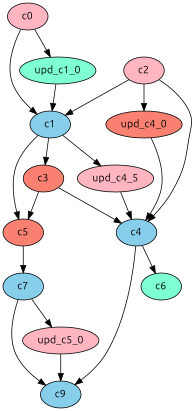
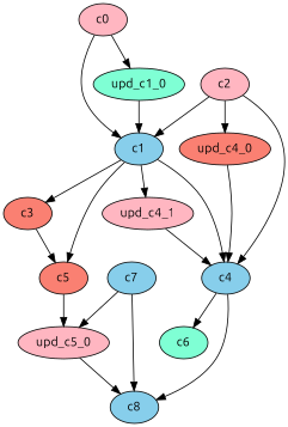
  strict digraph {
    fontname=Ubuntu
    node [fillcolor=lightpink fontname=Ubuntu style=filled]
    edge [fontname=Ubuntu]
    n1 [label=c0]
    n2 [fillcolor=aquamarine label=upd_c1_0]
    n3 [fillcolor=skyblue label=c1]
    n4 [fillcolor=salmon label=c3]
-   n5 [label=upd_c4_5]
+   n5 [label=upd_c4_1]
    n6 [fillcolor=skyblue label=c4]
    n7 [fillcolor=salmon label=c5]
    n8 [label=c2]
    n9 [fillcolor=salmon label=upd_c4_0]
    n10 [fillcolor=aquamarine label=c6]
-   n11 [fillcolor=skyblue label=c9]
+   n11 [fillcolor=skyblue label=c8]
    n12 [fillcolor=skyblue label=c7]
    n13 [label=upd_c5_0]
    n1 -> n2
    n1 -> n3
    n2 -> n3
    n3 -> n4
    n3 -> n5
-   n4 -> n6
+   n3 -> n6
    n3 -> n7
    n4 -> n7
    n5 -> n6
    n6 -> n10
    n6 -> n11
-   n7 -> n12
+   n7 -> n13
    n8 -> n3
    n8 -> n6
    n8 -> n9
    n9 -> n6
    n12 -> n11
    n12 -> n13
    n13 -> n11
  }
